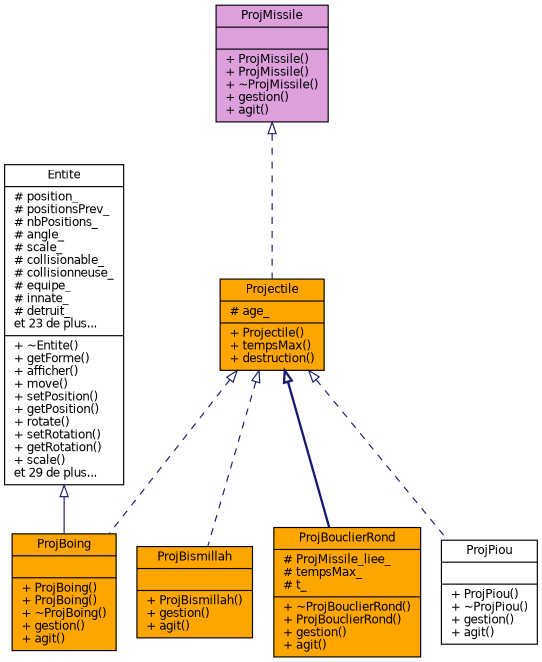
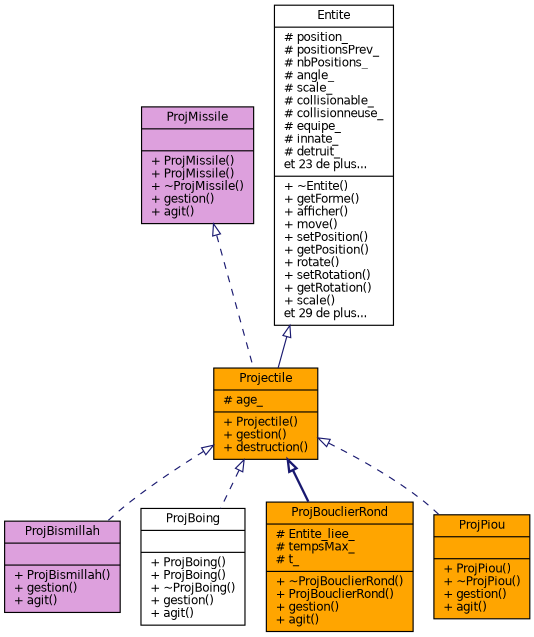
  digraph {
    node [color=black fillcolor=white fontname=Helvetica fontsize=10 shape=record style=filled]
    edge [arrowtail=onormal color=midnightblue dir=back fontname=Helvetica fontsize=10 labelfontname=Helvetica labelfontsize=10 style=dashed]
-   n1 [fillcolor=orange fontcolor=black height=0.2 label="{Projectile\n|# age_\l|+ Projectile()\l+ tempsMax()\l+ destruction()\l}" width=0.4]
-   n2 [fillcolor=orange height=0.2 label="{ProjBismillah\n||+ ProjBismillah()\l+ gestion()\l+ agit()\l}" width=0.4]
-   n3 [fillcolor=orange height=0.2 label="{ProjBoing\n||+ ProjBoing()\l+ ProjBoing()\l+ ~ProjBoing()\l+ gestion()\l+ agit()\l}" width=0.4]
-   n4 [fillcolor=orange height=0.2 label="{ProjBouclierRond\n|# ProjMissile_liee_\l# tempsMax_\l# t_\l|+ ~ProjBouclierRond()\l+ ProjBouclierRond()\l+ gestion()\l+ agit()\l}" width=0.4]
-   n5 [height=0.2 label="{ProjPiou\n||+ ProjPiou()\l+ ~ProjPiou()\l+ gestion()\l+ agit()\l}" width=0.4]
+   n1 [fillcolor=orange fontcolor=black height=0.2 label="{Projectile\n|# age_\l|+ Projectile()\l+ gestion()\l+ destruction()\l}" width=0.4]
+   n2 [fillcolor=plum height=0.2 label="{ProjBismillah\n||+ ProjBismillah()\l+ gestion()\l+ agit()\l}" width=0.4]
+   n3 [height=0.2 label="{ProjBoing\n||+ ProjBoing()\l+ ProjBoing()\l+ ~ProjBoing()\l+ gestion()\l+ agit()\l}" width=0.4]
+   n4 [fillcolor=orange height=0.2 label="{ProjBouclierRond\n|# Entite_liee_\l# tempsMax_\l# t_\l|+ ~ProjBouclierRond()\l+ ProjBouclierRond()\l+ gestion()\l+ agit()\l}" width=0.4]
+   n5 [fillcolor=orange height=0.2 label="{ProjPiou\n||+ ProjPiou()\l+ ~ProjPiou()\l+ gestion()\l+ agit()\l}" width=0.4]
    n6 [fillcolor=plum height=0.2 label="{ProjMissile\n||+ ProjMissile()\l+ ProjMissile()\l+ ~ProjMissile()\l+ gestion()\l+ agit()\l}" width=0.4]
    n7 [height=0.2 label="{Entite\n|# position_\l# positionsPrev_\l# nbPositions_\l# angle_\l# scale_\l# collisionable_\l# collisionneuse_\l# equipe_\l# innate_\l# detruit_\let 23 de plus...\l|+ ~Entite()\l+ getForme()\l+ afficher()\l+ move()\l+ setPosition()\l+ getPosition()\l+ rotate()\l+ setRotation()\l+ getRotation()\l+ scale()\let 29 de plus...\l}" width=0.4]
    n1 -> n2
    n1 -> n3
    n1 -> n4 [style=bold]
    n1 -> n5
    n6 -> n1
-   n7 -> n3 [style=solid]
+   n7 -> n1 [style=solid]
  }
